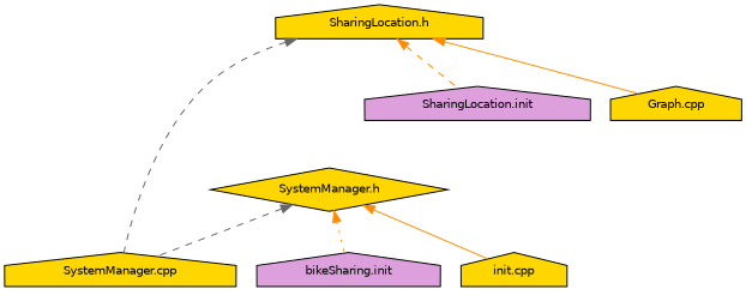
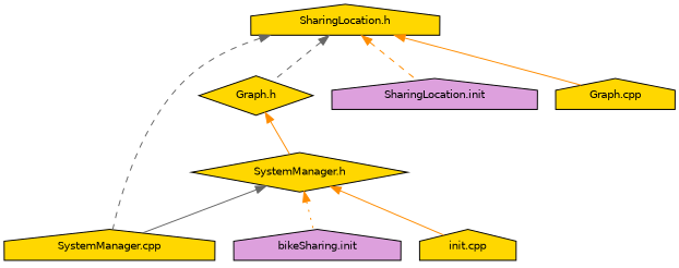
  digraph {
    node [color=black fillcolor=gold fontname=Helvetica fontsize=10 shape=house style=filled]
    edge [color=darkorange dir=back fontname=Helvetica fontsize=10 labelfontname=Helvetica labelfontsize=10 style=dashed]
    n1 [fontcolor=black height=0.2 label="SharingLocation.h" width=0.4]
+   n2 [height=0.2 label="Graph.h" shape=diamond width=0.4]
    n3 [height=0.2 label="SystemManager.cpp" width=0.4]
    n4 [fillcolor=plum height=0.2 label="SharingLocation.init" width=0.4]
    n5 [height=0.2 label="Graph.cpp" width=0.4]
    n6 [height=0.2 label="SystemManager.h" shape=diamond width=0.4]
    n7 [fillcolor=plum height=0.2 label="bikeSharing.init" width=0.4]
    n8 [height=0.2 label="init.cpp" width=0.4]
+   n1 -> n2 [color=gray40]
    n1 -> n3 [color=gray40]
    n1 -> n4
    n1 -> n5 [style=solid]
-   n6 -> n3 [color=gray40]
+   n2 -> n6 [style=solid]
+   n6 -> n3 [color=gray40 style=solid]
    n6 -> n7 [style=dotted]
    n6 -> n8 [style=solid]
  }
